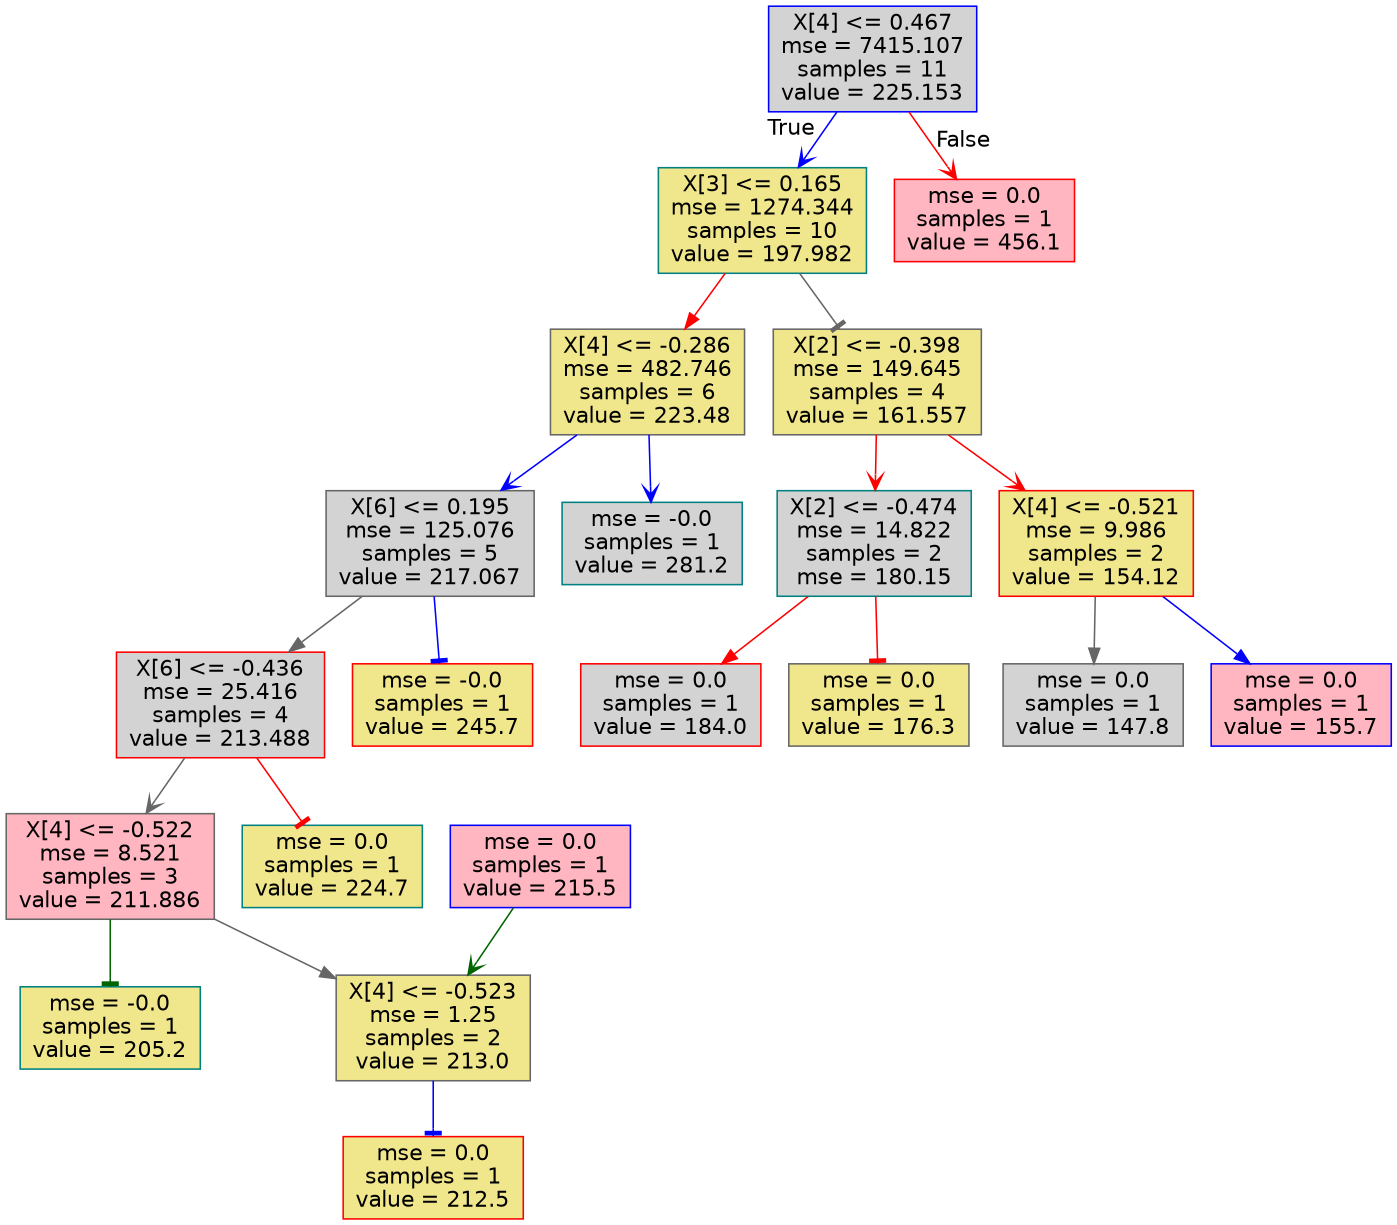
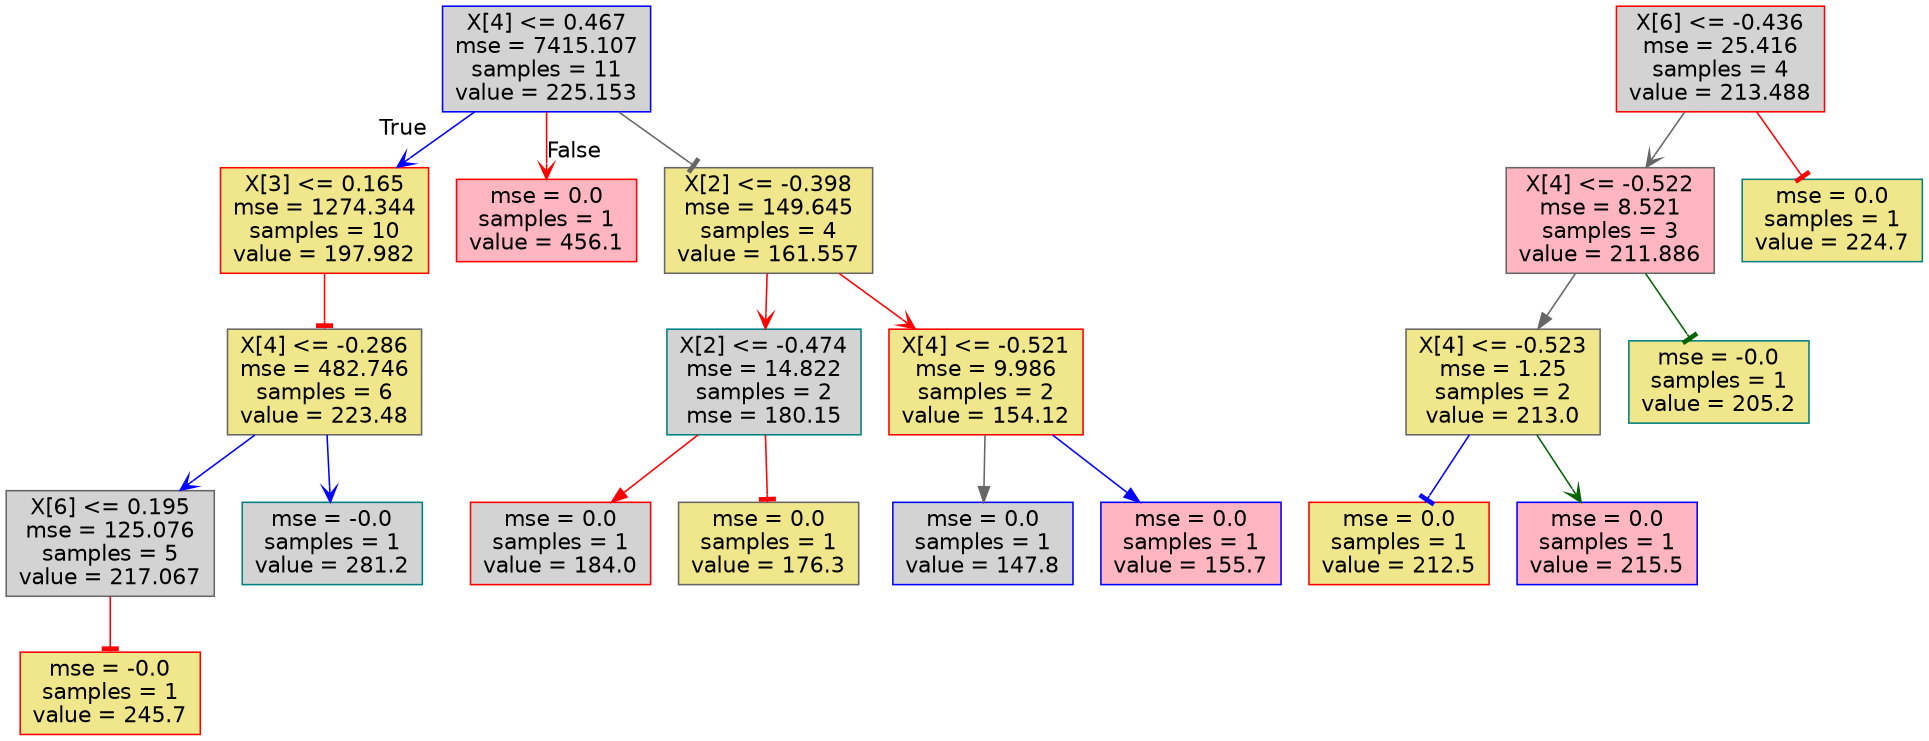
  digraph {
    fontname="DejaVu Sans"
    node [color=gray40 fillcolor=khaki fontname="DejaVu Sans" shape=box style=filled]
    edge [arrowhead=vee color=red fontname="DejaVu Sans"]
    n1 [color=blue fillcolor=lightgrey label="X[4] <= 0.467\nmse = 7415.107\nsamples = 11\nvalue = 225.153"]
-   n2 [color=teal label="X[3] <= 0.165\nmse = 1274.344\nsamples = 10\nvalue = 197.982"]
+   n2 [color=red label="X[3] <= 0.165\nmse = 1274.344\nsamples = 10\nvalue = 197.982"]
    n3 [color=red fillcolor=lightpink label="mse = 0.0\nsamples = 1\nvalue = 456.1"]
    n4 [label="X[4] <= -0.286\nmse = 482.746\nsamples = 6\nvalue = 223.48"]
    n5 [label="X[2] <= -0.398\nmse = 149.645\nsamples = 4\nvalue = 161.557"]
    n6 [fillcolor=lightgrey label="X[6] <= 0.195\nmse = 125.076\nsamples = 5\nvalue = 217.067"]
    n7 [color=teal fillcolor=lightgrey label="mse = -0.0\nsamples = 1\nvalue = 281.2"]
    n8 [color=teal fillcolor=lightgrey label="X[2] <= -0.474\nmse = 14.822\nsamples = 2\nmse = 180.15"]
    n9 [color=red label="X[4] <= -0.521\nmse = 9.986\nsamples = 2\nvalue = 154.12"]
    n10 [color=red fillcolor=lightgrey label="X[6] <= -0.436\nmse = 25.416\nsamples = 4\nvalue = 213.488"]
    n11 [color=red label="mse = -0.0\nsamples = 1\nvalue = 245.7"]
    n12 [fillcolor=lightpink label="X[4] <= -0.522\nmse = 8.521\nsamples = 3\nvalue = 211.886"]
    n13 [color=teal label="mse = 0.0\nsamples = 1\nvalue = 224.7"]
    n14 [label="X[4] <= -0.523\nmse = 1.25\nsamples = 2\nvalue = 213.0"]
    n15 [color=teal label="mse = -0.0\nsamples = 1\nvalue = 205.2"]
    n16 [color=red label="mse = 0.0\nsamples = 1\nvalue = 212.5"]
    n17 [color=blue fillcolor=lightpink label="mse = 0.0\nsamples = 1\nvalue = 215.5"]
    n18 [color=red fillcolor=lightgrey label="mse = 0.0\nsamples = 1\nvalue = 184.0"]
    n19 [label="mse = 0.0\nsamples = 1\nvalue = 176.3"]
-   n20 [fillcolor=lightgrey label="mse = 0.0\nsamples = 1\nvalue = 147.8"]
+   n20 [color=blue fillcolor=lightgrey label="mse = 0.0\nsamples = 1\nvalue = 147.8"]
    n21 [color=blue fillcolor=lightpink label="mse = 0.0\nsamples = 1\nvalue = 155.7"]
    n1 -> n2 [color=blue headlabel=True labelangle=45 labeldistance=2.5]
    n1 -> n3 [headlabel=False labelangle=-45 labeldistance=2.5]
-   n2 -> n4 [arrowhead=normal]
-   n2 -> n5 [arrowhead=tee color=gray40]
+   n2 -> n4 [arrowhead=tee]
+   n1 -> n5 [arrowhead=tee color=gray40]
    n4 -> n6 [color=blue]
    n4 -> n7 [color=blue]
    n5 -> n8
    n5 -> n9
-   n6 -> n10 [arrowhead=normal color=gray40]
-   n6 -> n11 [arrowhead=tee color=blue]
+   n6 -> n11 [arrowhead=tee]
    n8 -> n18 [arrowhead=normal]
    n8 -> n19 [arrowhead=tee]
    n9 -> n20 [arrowhead=normal color=gray40]
    n9 -> n21 [arrowhead=normal color=blue]
    n10 -> n12 [color=gray40]
    n10 -> n13 [arrowhead=tee]
    n12 -> n14 [arrowhead=normal color=gray40]
    n12 -> n15 [arrowhead=tee color=darkgreen]
    n14 -> n16 [arrowhead=tee color=blue]
-   n17 -> n14 [color=darkgreen]
+   n14 -> n17 [color=darkgreen]
  }
